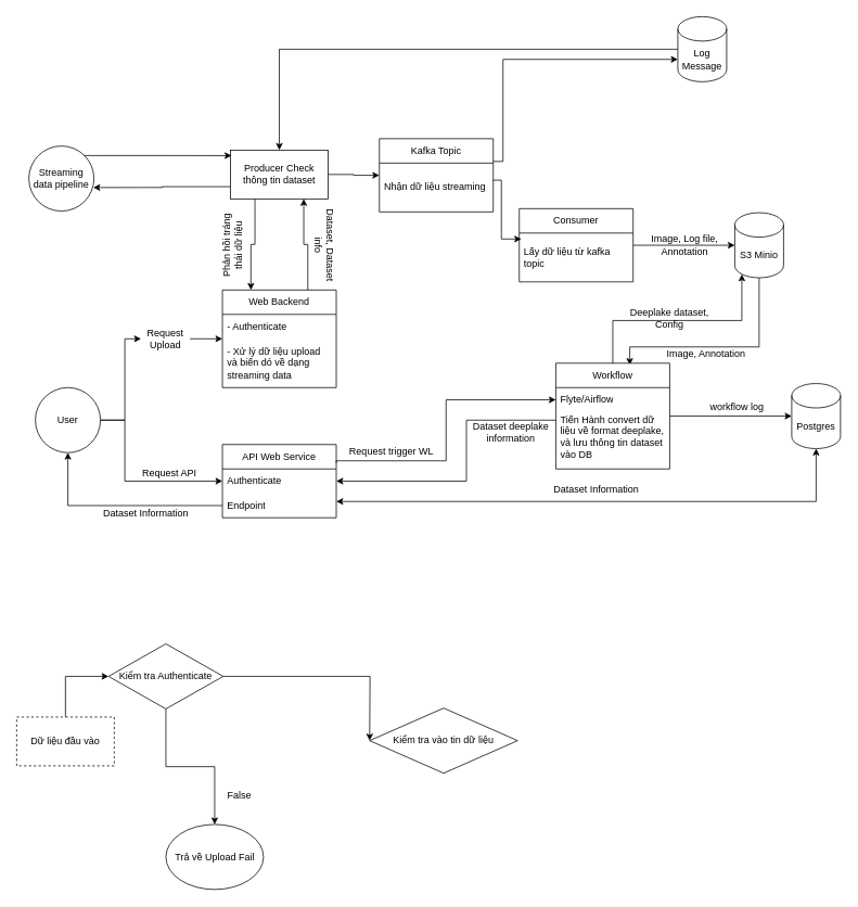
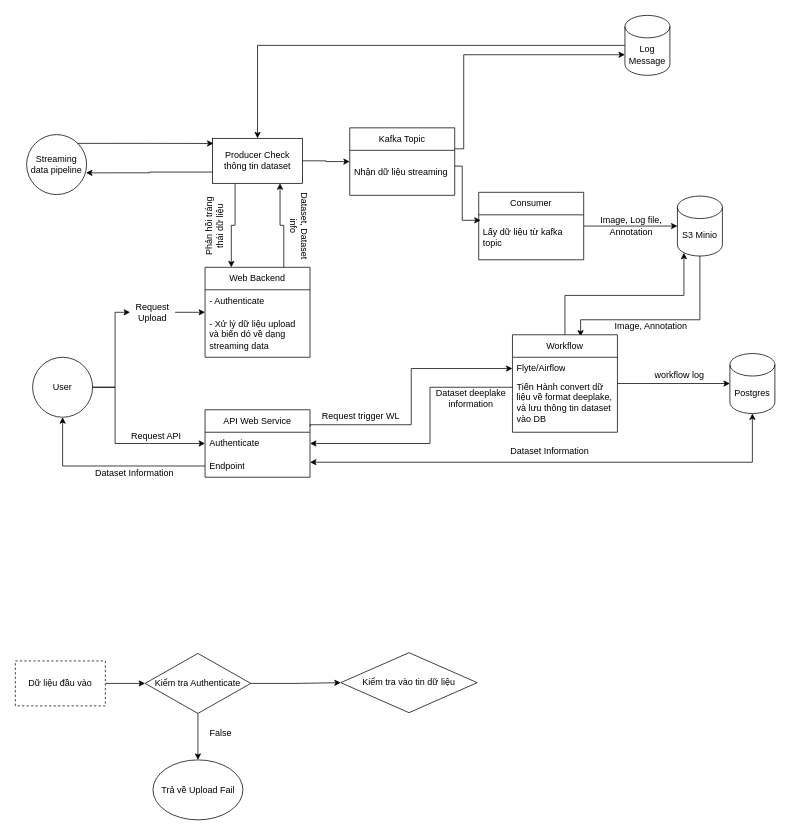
  <mxCell id="0" />
  <mxCell id="1" parent="0" />
  <mxCell id="2" style="edgeStyle=orthogonalEdgeStyle;rounded=0;orthogonalLoop=1;jettySize=auto;html=1;entryX=0;entryY=0.5;entryDx=0;entryDy=0;" edge="1" parent="1" source="13" target="9"><mxGeometry relative="1" as="geometry" /></mxCell>
  <mxCell id="3" style="edgeStyle=orthogonalEdgeStyle;rounded=0;orthogonalLoop=1;jettySize=auto;html=1;entryX=0;entryY=0.5;entryDx=0;entryDy=0;" edge="1" parent="1" source="4" target="26"><mxGeometry relative="1" as="geometry"><Array as="points"><mxPoint x="153" y="516" /><mxPoint x="153" y="591" /></Array></mxGeometry></mxCell>
  <mxCell id="4" value="User" style="ellipse;whiteSpace=wrap;html=1;aspect=fixed;" vertex="1" parent="1"><mxGeometry x="43" y="476" width="80" height="80" as="geometry" /></mxCell>
  <mxCell id="5" value="Streaming data pipeline" style="ellipse;whiteSpace=wrap;html=1;aspect=fixed;" vertex="1" parent="1"><mxGeometry x="35" y="179" width="80" height="80" as="geometry" /></mxCell>
  <mxCell id="6" value="Consumer" style="swimlane;fontStyle=0;childLayout=stackLayout;horizontal=1;startSize=30;horizontalStack=0;resizeParent=1;resizeParentMax=0;resizeLast=0;collapsible=1;marginBottom=0;whiteSpace=wrap;html=1;" vertex="1" parent="1"><mxGeometry x="638" y="256" width="140" height="90" as="geometry" /></mxCell>
  <mxCell id="7" value="Lấy dữ liệu từ kafka topic" style="text;strokeColor=none;fillColor=none;align=left;verticalAlign=middle;spacingLeft=4;spacingRight=4;overflow=hidden;points=[[0,0.5],[1,0.5]];portConstraint=eastwest;rotatable=0;whiteSpace=wrap;html=1;" vertex="1" parent="6"><mxGeometry y="30" width="140" height="60" as="geometry" /></mxCell>
  <mxCell id="8" style="edgeStyle=orthogonalEdgeStyle;rounded=0;orthogonalLoop=1;jettySize=auto;html=1;exitX=0.75;exitY=0;exitDx=0;exitDy=0;entryX=0.75;entryY=1;entryDx=0;entryDy=0;" edge="1" parent="1" source="9" target="49"><mxGeometry relative="1" as="geometry" /></mxCell>
  <mxCell id="9" value="Web Backend" style="swimlane;fontStyle=0;childLayout=stackLayout;horizontal=1;startSize=30;horizontalStack=0;resizeParent=1;resizeParentMax=0;resizeLast=0;collapsible=1;marginBottom=0;whiteSpace=wrap;html=1;" vertex="1" parent="1"><mxGeometry x="273" y="356" width="140" height="120" as="geometry" /></mxCell>
  <mxCell id="10" value="- Authenticate" style="text;strokeColor=none;fillColor=none;align=left;verticalAlign=middle;spacingLeft=4;spacingRight=4;overflow=hidden;points=[[0,0.5],[1,0.5]];portConstraint=eastwest;rotatable=0;whiteSpace=wrap;html=1;" vertex="1" parent="9"><mxGeometry y="30" width="140" height="30" as="geometry" /></mxCell>
  <mxCell id="11" value="- Xử lý dữ liệu upload và biến dó về dạng streaming data" style="text;strokeColor=none;fillColor=none;align=left;verticalAlign=middle;spacingLeft=4;spacingRight=4;overflow=hidden;points=[[0,0.5],[1,0.5]];portConstraint=eastwest;rotatable=0;whiteSpace=wrap;html=1;" vertex="1" parent="9"><mxGeometry y="60" width="140" height="60" as="geometry" /></mxCell>
  <mxCell id="12" value="" style="edgeStyle=orthogonalEdgeStyle;rounded=0;orthogonalLoop=1;jettySize=auto;html=1;entryX=0;entryY=0.5;entryDx=0;entryDy=0;" edge="1" parent="1" source="4" target="13"><mxGeometry relative="1" as="geometry"><mxPoint x="123" y="516" as="sourcePoint" /><mxPoint x="233" y="516" as="targetPoint" /><Array as="points"><mxPoint x="153" y="516" /><mxPoint x="153" y="416" /></Array></mxGeometry></mxCell>
  <mxCell id="13" value="Request Upload" style="text;html=1;align=center;verticalAlign=middle;whiteSpace=wrap;rounded=0;" vertex="1" parent="1"><mxGeometry x="173" y="401" width="60" height="30" as="geometry" /></mxCell>
  <mxCell id="14" style="edgeStyle=orthogonalEdgeStyle;rounded=0;orthogonalLoop=1;jettySize=auto;html=1;entryX=0.649;entryY=0.018;entryDx=0;entryDy=0;entryPerimeter=0;" edge="1" parent="1" source="15" target="19"><mxGeometry relative="1" as="geometry"><Array as="points"><mxPoint x="933" y="426" /><mxPoint x="774" y="426" /></Array></mxGeometry></mxCell>
  <mxCell id="15" value="S3 Minio" style="shape=cylinder3;whiteSpace=wrap;html=1;boundedLbl=1;backgroundOutline=1;size=15;" vertex="1" parent="1"><mxGeometry x="903" y="261" width="60" height="80" as="geometry" /></mxCell>
  <mxCell id="16" value="Image, Log file, Annotation" style="text;html=1;align=center;verticalAlign=middle;whiteSpace=wrap;rounded=0;rotation=0;" vertex="1" parent="1"><mxGeometry x="799" y="286" width="85" height="30" as="geometry" /></mxCell>
  <mxCell id="17" value="Postgres" style="shape=cylinder3;whiteSpace=wrap;html=1;boundedLbl=1;backgroundOutline=1;size=15;" vertex="1" parent="1"><mxGeometry x="973" y="471" width="60" height="80" as="geometry" /></mxCell>
  <mxCell id="18" style="edgeStyle=orthogonalEdgeStyle;rounded=0;orthogonalLoop=1;jettySize=auto;html=1;entryX=1;entryY=0.5;entryDx=0;entryDy=0;" edge="1" parent="1" source="19" target="26"><mxGeometry relative="1" as="geometry"><Array as="points"><mxPoint x="573" y="516" /><mxPoint x="573" y="591" /></Array></mxGeometry></mxCell>
  <mxCell id="19" value="Workflow" style="swimlane;fontStyle=0;childLayout=stackLayout;horizontal=1;startSize=30;horizontalStack=0;resizeParent=1;resizeParentMax=0;resizeLast=0;collapsible=1;marginBottom=0;whiteSpace=wrap;html=1;" vertex="1" parent="1"><mxGeometry x="683" y="446" width="140" height="130" as="geometry"><mxRectangle x="740" y="310" width="90" height="30" as="alternateBounds" /></mxGeometry></mxCell>
  <mxCell id="20" value="Flyte/Airflow" style="text;strokeColor=none;fillColor=none;align=left;verticalAlign=middle;spacingLeft=4;spacingRight=4;overflow=hidden;points=[[0,0.5],[1,0.5]];portConstraint=eastwest;rotatable=0;whiteSpace=wrap;html=1;" vertex="1" parent="19"><mxGeometry y="30" width="140" height="30" as="geometry" /></mxCell>
  <mxCell id="21" value="Tiến Hành convert dữ liệu về format deeplake, và lưu thông tin dataset vào DB&lt;div&gt;&lt;br&gt;&lt;/div&gt;" style="text;strokeColor=none;fillColor=none;align=left;verticalAlign=middle;spacingLeft=4;spacingRight=4;overflow=hidden;points=[[0,0.5],[1,0.5]];portConstraint=eastwest;rotatable=0;whiteSpace=wrap;html=1;" vertex="1" parent="19"><mxGeometry y="60" width="140" height="70" as="geometry" /></mxCell>
  <mxCell id="22" style="edgeStyle=orthogonalEdgeStyle;rounded=0;orthogonalLoop=1;jettySize=auto;html=1;entryX=0;entryY=0.5;entryDx=0;entryDy=0;entryPerimeter=0;" edge="1" parent="1" source="19" target="17"><mxGeometry relative="1" as="geometry" /></mxCell>
- <mxCell id="23" value="Deeplake dataset, Config" style="text;html=1;align=center;verticalAlign=middle;whiteSpace=wrap;rounded=0;" vertex="1" parent="1"><mxGeometry x="763" y="376" width="120" height="30" as="geometry" /></mxCell>
  <mxCell id="24" value="Dataset deeplake information" style="text;html=1;align=center;verticalAlign=middle;whiteSpace=wrap;rounded=0;rotation=0;" vertex="1" parent="1"><mxGeometry x="573" y="516" width="110" height="30" as="geometry" /></mxCell>
  <mxCell id="25" value="API Web Service" style="swimlane;fontStyle=0;childLayout=stackLayout;horizontal=1;startSize=30;horizontalStack=0;resizeParent=1;resizeParentMax=0;resizeLast=0;collapsible=1;marginBottom=0;whiteSpace=wrap;html=1;" vertex="1" parent="1"><mxGeometry x="273" y="546" width="140" height="90" as="geometry" /></mxCell>
  <mxCell id="26" value="Authenticate" style="text;strokeColor=none;fillColor=none;align=left;verticalAlign=middle;spacingLeft=4;spacingRight=4;overflow=hidden;points=[[0,0.5],[1,0.5]];portConstraint=eastwest;rotatable=0;whiteSpace=wrap;html=1;" vertex="1" parent="25"><mxGeometry y="30" width="140" height="30" as="geometry" /></mxCell>
  <mxCell id="27" value="Endpoint" style="text;strokeColor=none;fillColor=none;align=left;verticalAlign=middle;spacingLeft=4;spacingRight=4;overflow=hidden;points=[[0,0.5],[1,0.5]];portConstraint=eastwest;rotatable=0;whiteSpace=wrap;html=1;" vertex="1" parent="25"><mxGeometry y="60" width="140" height="30" as="geometry" /></mxCell>
  <mxCell id="28" value="Request trigger WL" style="text;html=1;align=center;verticalAlign=middle;whiteSpace=wrap;rounded=0;rotation=0;" vertex="1" parent="1"><mxGeometry x="426" y="540" width="110" height="30" as="geometry" /></mxCell>
  <mxCell id="29" value="workflow log" style="text;html=1;align=center;verticalAlign=middle;whiteSpace=wrap;rounded=0;" vertex="1" parent="1"><mxGeometry x="866" y="485" width="80" height="30" as="geometry" /></mxCell>
  <mxCell id="30" style="edgeStyle=orthogonalEdgeStyle;rounded=0;orthogonalLoop=1;jettySize=auto;html=1;entryX=0;entryY=0.5;entryDx=0;entryDy=0;entryPerimeter=0;" edge="1" parent="1" source="6" target="15"><mxGeometry relative="1" as="geometry" /></mxCell>
  <mxCell id="31" style="edgeStyle=orthogonalEdgeStyle;rounded=0;orthogonalLoop=1;jettySize=auto;html=1;entryX=0;entryY=0.5;entryDx=0;entryDy=0;exitX=1;exitY=0.25;exitDx=0;exitDy=0;" edge="1" parent="1" source="25" target="20"><mxGeometry relative="1" as="geometry"><Array as="points"><mxPoint x="413" y="566" /><mxPoint x="548" y="566" /><mxPoint x="548" y="491" /></Array></mxGeometry></mxCell>
  <mxCell id="32" value="Image, Annotation" style="text;html=1;align=center;verticalAlign=middle;whiteSpace=wrap;rounded=0;" vertex="1" parent="1"><mxGeometry x="813" y="420" width="110" height="30" as="geometry" /></mxCell>
  <mxCell id="33" value="Dataset Information" style="text;html=1;align=center;verticalAlign=middle;whiteSpace=wrap;rounded=0;" vertex="1" parent="1"><mxGeometry x="673" y="586" width="120" height="30" as="geometry" /></mxCell>
  <mxCell id="34" value="Dataset, Dataset info" style="text;html=1;align=center;verticalAlign=middle;whiteSpace=wrap;rounded=0;rotation=90;" vertex="1" parent="1"><mxGeometry x="344" y="286" width="109" height="30" as="geometry" /></mxCell>
  <mxCell id="35" value="Request API" style="text;html=1;align=center;verticalAlign=middle;whiteSpace=wrap;rounded=0;" vertex="1" parent="1"><mxGeometry x="173" y="566" width="70" height="30" as="geometry" /></mxCell>
  <mxCell id="36" value="" style="endArrow=classic;startArrow=classic;html=1;rounded=0;entryX=0.5;entryY=1;entryDx=0;entryDy=0;entryPerimeter=0;exitX=1;exitY=0.333;exitDx=0;exitDy=0;exitPerimeter=0;" edge="1" parent="1" source="27" target="17"><mxGeometry width="50" height="50" relative="1" as="geometry"><mxPoint x="593" y="376" as="sourcePoint" /><mxPoint x="643" y="326" as="targetPoint" /><Array as="points"><mxPoint x="1003" y="616" /></Array></mxGeometry></mxCell>
  <mxCell id="37" style="edgeStyle=orthogonalEdgeStyle;rounded=0;orthogonalLoop=1;jettySize=auto;html=1;entryX=0.145;entryY=1;entryDx=0;entryDy=-4.35;entryPerimeter=0;exitX=0.5;exitY=0;exitDx=0;exitDy=0;" edge="1" parent="1" source="19" target="15"><mxGeometry relative="1" as="geometry" /></mxCell>
  <mxCell id="38" style="edgeStyle=orthogonalEdgeStyle;rounded=0;orthogonalLoop=1;jettySize=auto;html=1;entryX=0.5;entryY=1;entryDx=0;entryDy=0;" edge="1" parent="1" source="27" target="4"><mxGeometry relative="1" as="geometry" /></mxCell>
  <mxCell id="39" value="Dataset Information" style="text;html=1;align=center;verticalAlign=middle;whiteSpace=wrap;rounded=0;" vertex="1" parent="1"><mxGeometry x="119" y="616" width="120" height="30" as="geometry" /></mxCell>
  <mxCell id="40" value="Kafka Topic" style="swimlane;fontStyle=0;childLayout=stackLayout;horizontal=1;startSize=30;horizontalStack=0;resizeParent=1;resizeParentMax=0;resizeLast=0;collapsible=1;marginBottom=0;whiteSpace=wrap;html=1;" vertex="1" parent="1"><mxGeometry x="466" y="170" width="140" height="90" as="geometry" /></mxCell>
  <mxCell id="41" value="Nhận dữ liệu streaming" style="text;strokeColor=none;fillColor=none;align=left;verticalAlign=middle;spacingLeft=4;spacingRight=4;overflow=hidden;points=[[0,0.5],[1,0.5]];portConstraint=eastwest;rotatable=0;whiteSpace=wrap;html=1;" vertex="1" parent="40"><mxGeometry y="30" width="140" height="60" as="geometry" /></mxCell>
  <mxCell id="42" style="edgeStyle=orthogonalEdgeStyle;rounded=0;orthogonalLoop=1;jettySize=auto;html=1;entryX=0.018;entryY=0.122;entryDx=0;entryDy=0;entryPerimeter=0;" edge="1" parent="1" source="41" target="7"><mxGeometry relative="1" as="geometry"><Array as="points"><mxPoint x="616" y="221" /><mxPoint x="616" y="293" /></Array></mxGeometry></mxCell>
  <mxCell id="43" style="edgeStyle=orthogonalEdgeStyle;rounded=0;orthogonalLoop=1;jettySize=auto;html=1;entryX=0.5;entryY=0;entryDx=0;entryDy=0;" edge="1" parent="1" source="44" target="49"><mxGeometry relative="1" as="geometry" /></mxCell>
  <mxCell id="44" value="Log Message" style="shape=cylinder3;whiteSpace=wrap;html=1;boundedLbl=1;backgroundOutline=1;size=15;" vertex="1" parent="1"><mxGeometry x="833" y="20" width="60" height="80" as="geometry" /></mxCell>
  <mxCell id="45" style="edgeStyle=orthogonalEdgeStyle;rounded=0;orthogonalLoop=1;jettySize=auto;html=1;entryX=0;entryY=0;entryDx=0;entryDy=52.5;entryPerimeter=0;" edge="1" parent="1" source="40" target="44"><mxGeometry relative="1" as="geometry"><Array as="points"><mxPoint x="618" y="198" /><mxPoint x="618" y="73" /></Array></mxGeometry></mxCell>
  <mxCell id="46" value="Phản hồi tráng thái dữ liệu" style="text;html=1;align=center;verticalAlign=middle;whiteSpace=wrap;rounded=0;rotation=270;" vertex="1" parent="1"><mxGeometry x="243" y="286" width="86" height="30" as="geometry" /></mxCell>
  <mxCell id="47" style="edgeStyle=orthogonalEdgeStyle;rounded=0;orthogonalLoop=1;jettySize=auto;html=1;exitX=0.25;exitY=1;exitDx=0;exitDy=0;entryX=0.25;entryY=0;entryDx=0;entryDy=0;" edge="1" parent="1" source="49" target="9"><mxGeometry relative="1" as="geometry" /></mxCell>
  <mxCell id="48" style="edgeStyle=orthogonalEdgeStyle;rounded=0;orthogonalLoop=1;jettySize=auto;html=1;" edge="1" parent="1" source="49" target="40"><mxGeometry relative="1" as="geometry" /></mxCell>
  <mxCell id="49" value="Producer Check thông tin dataset" style="rounded=0;whiteSpace=wrap;html=1;" vertex="1" parent="1"><mxGeometry x="283" y="184" width="120" height="60" as="geometry" /></mxCell>
  <mxCell id="50" style="edgeStyle=orthogonalEdgeStyle;rounded=0;orthogonalLoop=1;jettySize=auto;html=1;exitX=1;exitY=0;exitDx=0;exitDy=0;entryX=0.01;entryY=0.114;entryDx=0;entryDy=0;entryPerimeter=0;" edge="1" parent="1" source="5" target="49"><mxGeometry relative="1" as="geometry" /></mxCell>
  <mxCell id="51" style="edgeStyle=orthogonalEdgeStyle;rounded=0;orthogonalLoop=1;jettySize=auto;html=1;exitX=0;exitY=0.75;exitDx=0;exitDy=0;entryX=0.99;entryY=0.638;entryDx=0;entryDy=0;entryPerimeter=0;" edge="1" parent="1" source="49" target="5"><mxGeometry relative="1" as="geometry" /></mxCell>
  <mxCell id="52" style="edgeStyle=orthogonalEdgeStyle;rounded=0;orthogonalLoop=1;jettySize=auto;html=1;entryX=0;entryY=0.5;entryDx=0;entryDy=0;" edge="1" parent="1" source="53" target="56"><mxGeometry relative="1" as="geometry" /></mxCell>
  <mxCell id="53" value="Dữ liệu đầu vào" style="rounded=0;whiteSpace=wrap;html=1;dashed=1;" vertex="1" parent="1"><mxGeometry x="20" y="881" width="120" height="60" as="geometry" /></mxCell>
  <mxCell id="54" style="edgeStyle=orthogonalEdgeStyle;rounded=0;orthogonalLoop=1;jettySize=auto;html=1;entryX=0.5;entryY=0;entryDx=0;entryDy=0;" edge="1" parent="1" source="56" target="57"><mxGeometry relative="1" as="geometry" /></mxCell>
  <mxCell id="55" style="edgeStyle=orthogonalEdgeStyle;rounded=0;orthogonalLoop=1;jettySize=auto;html=1;entryX=0;entryY=0.5;entryDx=0;entryDy=0;" edge="1" parent="1" source="56"><mxGeometry relative="1" as="geometry"><mxPoint x="454" y="910" as="targetPoint" /></mxGeometry></mxCell>
- <mxCell id="56" value="Kiểm tra Authenticate" style="rhombus;whiteSpace=wrap;html=1;" vertex="1" parent="1"><mxGeometry x="133" y="791" width="141" height="80" as="geometry" /></mxCell>
+ <mxCell id="56" value="Kiểm tra Authenticate" style="rhombus;whiteSpace=wrap;html=1;" vertex="1" parent="1"><mxGeometry x="193" y="871" width="141" height="80" as="geometry" /></mxCell>
  <mxCell id="57" value="Trả về Upload Fail" style="ellipse;whiteSpace=wrap;html=1;" vertex="1" parent="1"><mxGeometry x="203.5" y="1013" width="120" height="80" as="geometry" /></mxCell>
  <mxCell id="58" value="False" style="text;html=1;align=center;verticalAlign=middle;whiteSpace=wrap;rounded=0;" vertex="1" parent="1"><mxGeometry x="263.5" y="962" width="60" height="30" as="geometry" /></mxCell>
  <mxCell id="59" value="Kiểm tra vào tin dữ liệu" style="rhombus;whiteSpace=wrap;html=1;" vertex="1" parent="1"><mxGeometry x="454" y="870" width="182" height="80" as="geometry" /></mxCell>
